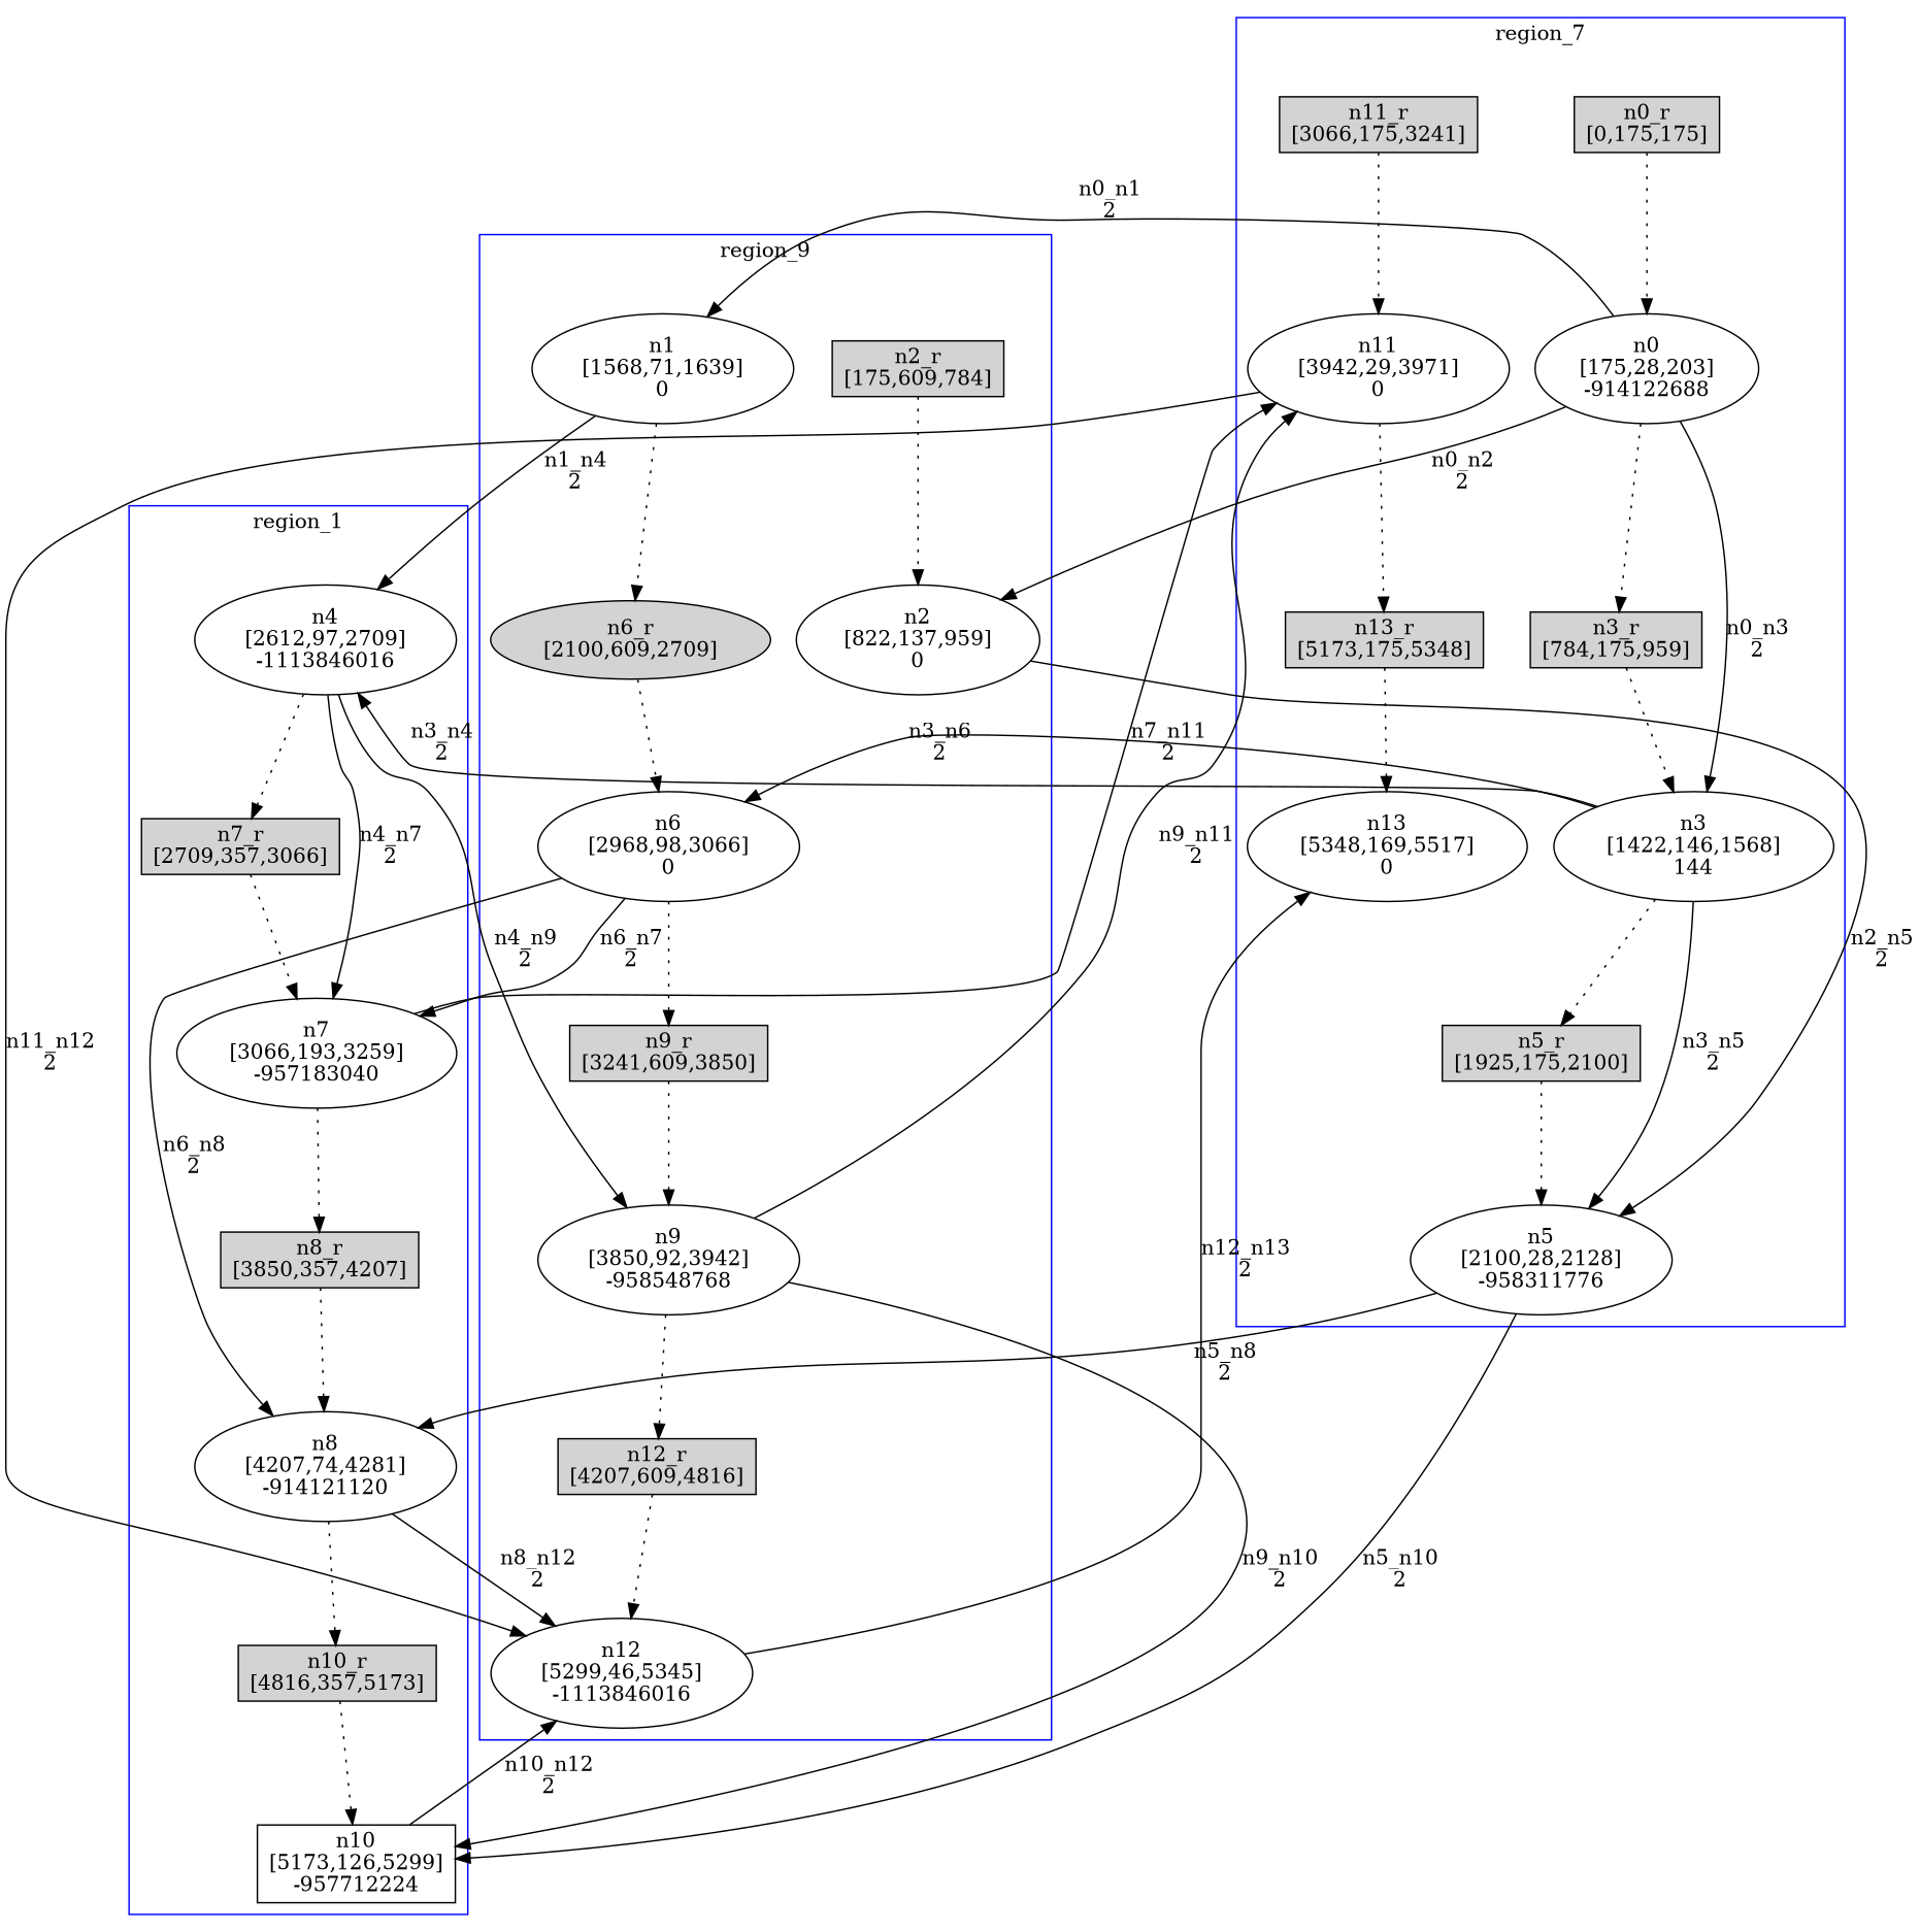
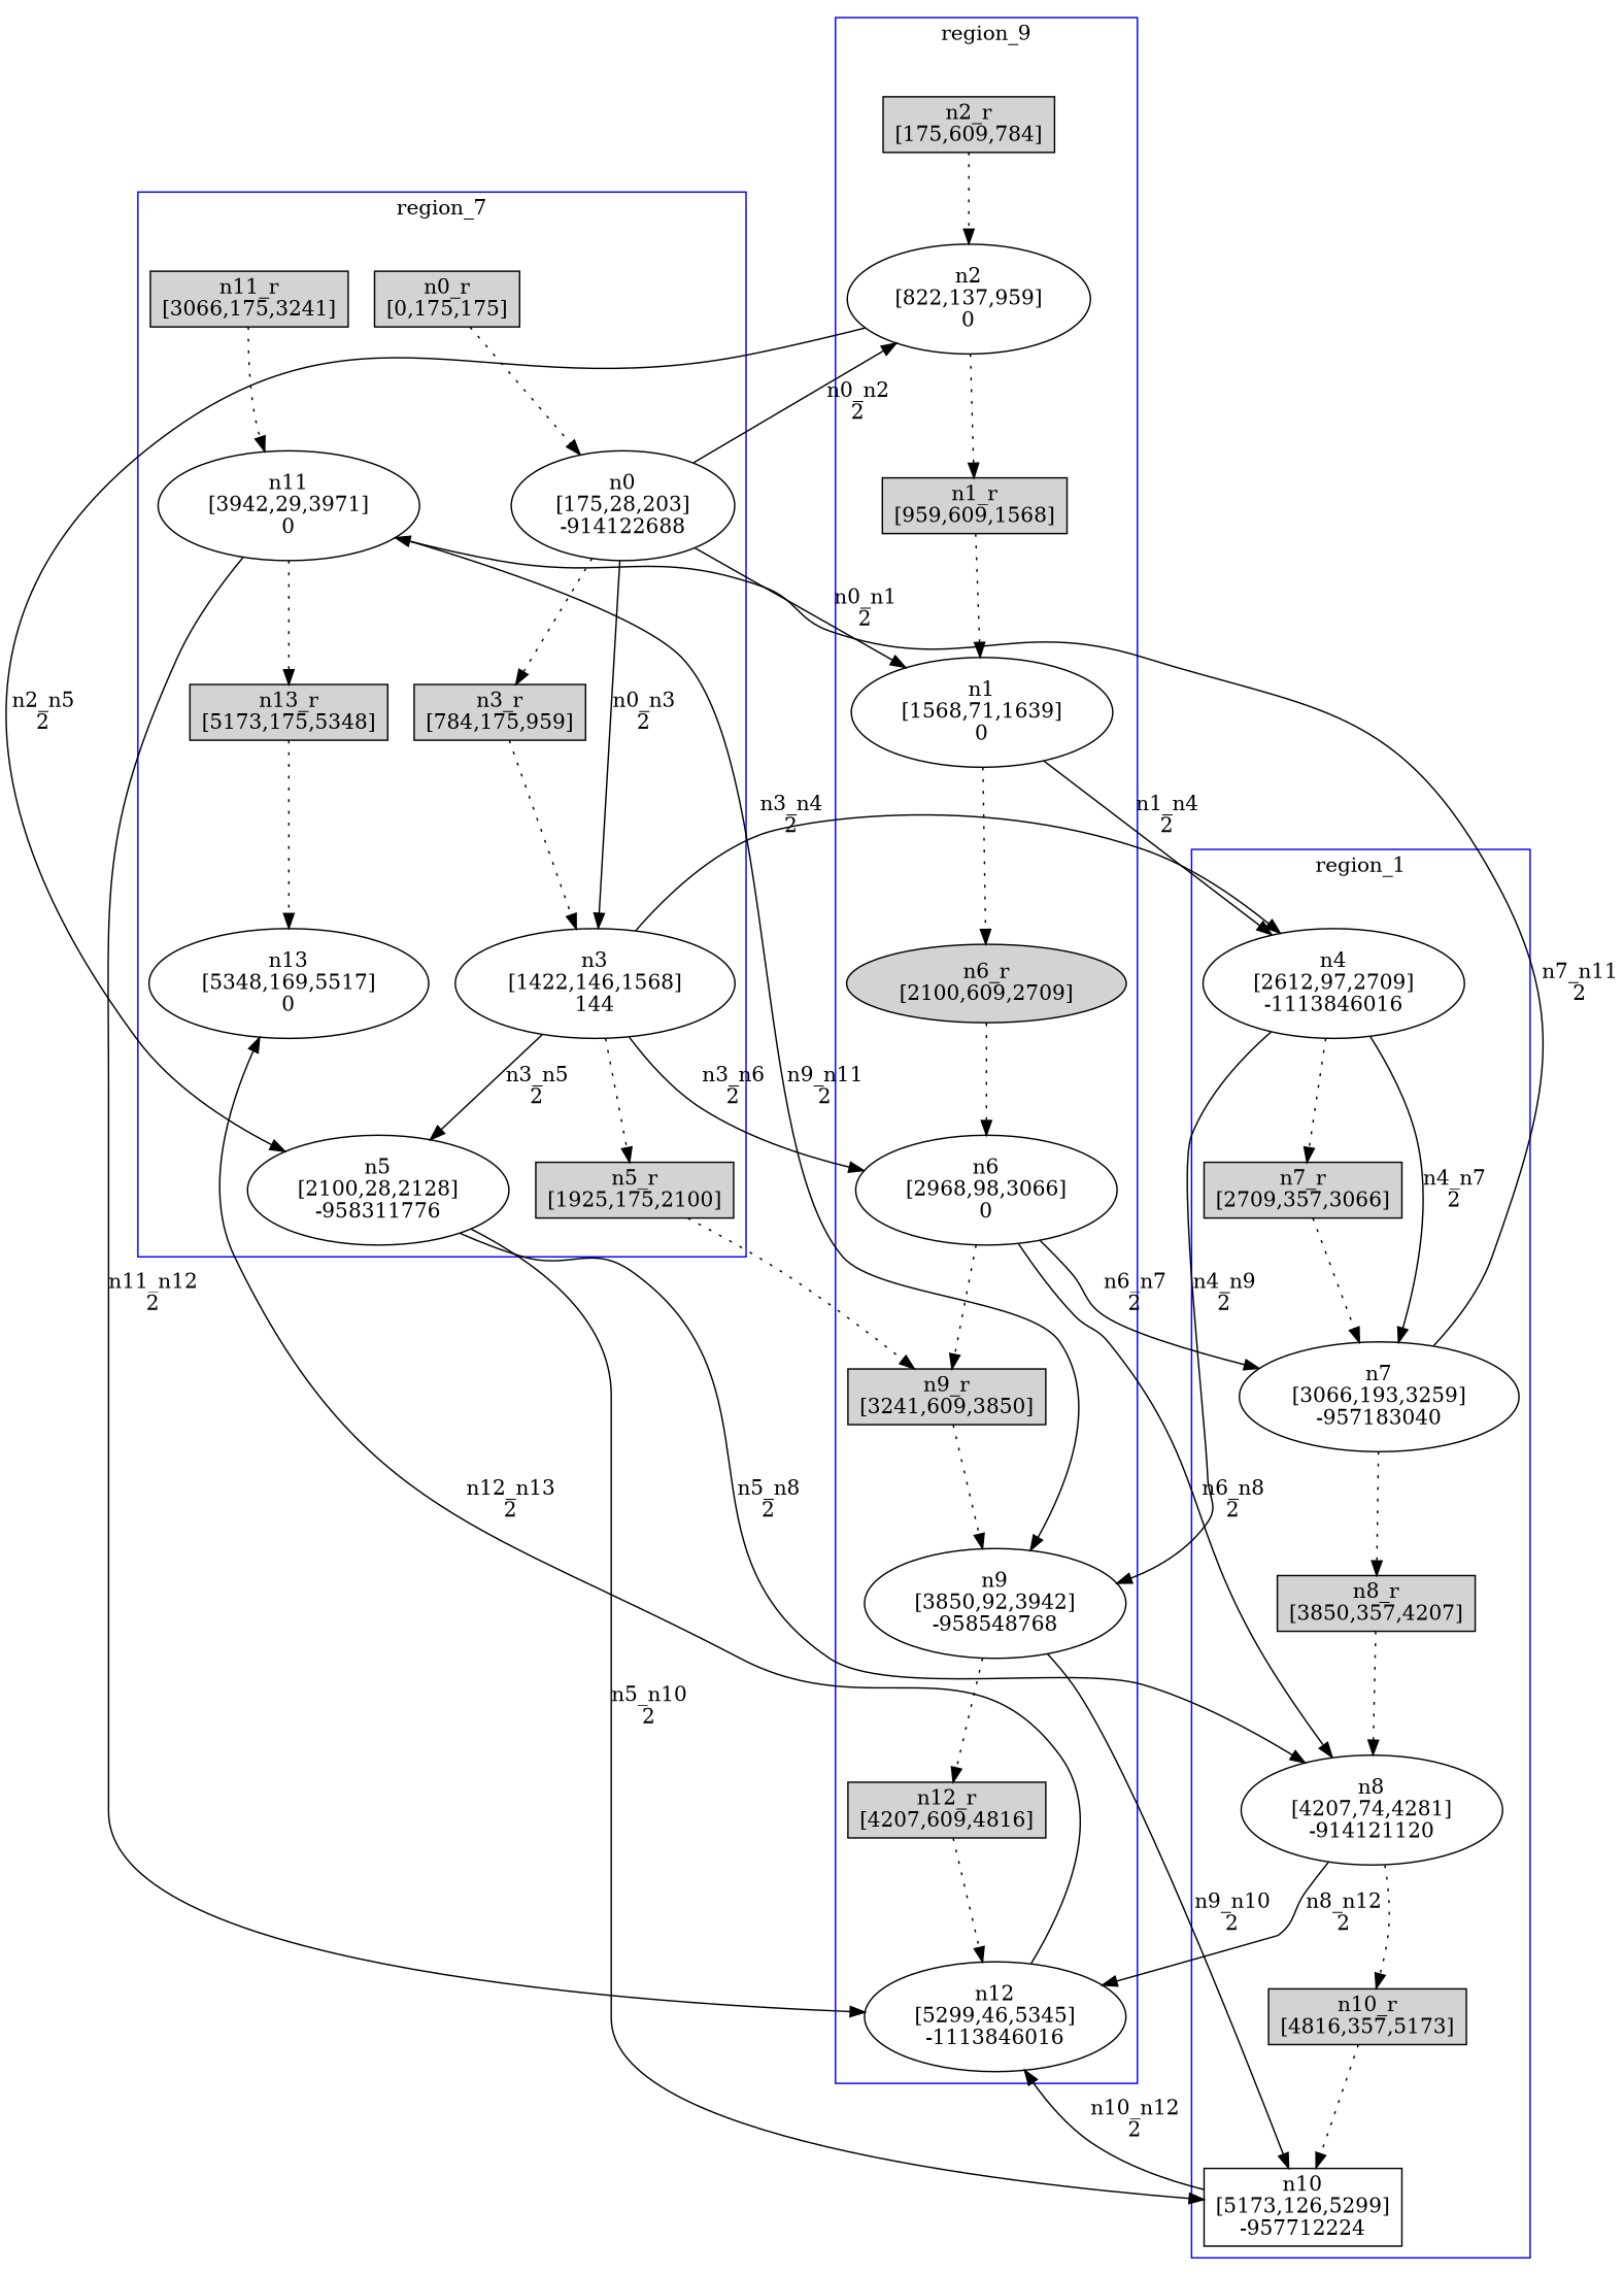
  digraph {
    edge [style=dotted]
    n1 [label="n0_r\n[0,175,175]" shape=box style=filled]
    n2 [label="n0\n[175,28,203]\n-914122688"]
    n3 [label="n3_r\n[784,175,959]" shape=box style=filled]
    n4 [label="n3\n[1422,146,1568]\n144"]
    n5 [label="n5_r\n[1925,175,2100]" shape=box style=filled]
    n6 [label="n5\n[2100,28,2128]\n-958311776"]
    n7 [label="n11_r\n[3066,175,3241]" shape=box style=filled]
    n8 [label="n11\n[3942,29,3971]\n0"]
    n9 [label="n13_r\n[5173,175,5348]" shape=box style=filled]
    n10 [label="n13\n[5348,169,5517]\n0"]
    n11 [label="n4\n[2612,97,2709]\n-1113846016"]
    n12 [label="n7_r\n[2709,357,3066]" shape=box style=filled]
    n13 [label="n7\n[3066,193,3259]\n-957183040"]
    n14 [label="n8_r\n[3850,357,4207]" shape=box style=filled]
    n15 [label="n8\n[4207,74,4281]\n-914121120"]
    n16 [label="n10_r\n[4816,357,5173]" shape=box style=filled]
    n17 [label="n10\n[5173,126,5299]\n-957712224" shape=box]
    n18 [label="n2_r\n[175,609,784]" shape=box style=filled]
    n19 [label="n2\n[822,137,959]\n0"]
+   n20 [label="n1_r\n[959,609,1568]" shape=box style=filled]
    n21 [label="n1\n[1568,71,1639]\n0"]
    n22 [label="n6_r\n[2100,609,2709]" shape=ellipse style=filled]
    n23 [label="n6\n[2968,98,3066]\n0"]
    n24 [label="n9_r\n[3241,609,3850]" shape=box style=filled]
    n25 [label="n9\n[3850,92,3942]\n-958548768"]
    n26 [label="n12_r\n[4207,609,4816]" shape=box style=filled]
    n27 [label="n12\n[5299,46,5345]\n-1113846016"]
    subgraph cluster_1 {
      color=blue
      label=region_7
      stytle=filled
      n1
      n2
      n3
      n4
      n5
      n6
      n7
      n8
      n9
      n10
    }
    subgraph cluster_2 {
      color=blue
      label=region_1
      stytle=filled
      n11
      n12
      n13
      n14
      n15
      n16
      n17
    }
    subgraph cluster_3 {
      color=blue
      label=region_9
      stytle=filled
      n18
      n19
+     n20
      n21
      n22
      n23
      n24
      n25
      n26
      n27
    }
    n1 -> n2
    n2 -> n3
    n2 -> n4 [label="n0_n3\n2" style=""]
    n2 -> n19 [label="n0_n2\n2" style=""]
    n2 -> n21 [label="n0_n1\n2" style=""]
    n3 -> n4
    n4 -> n5
    n4 -> n6 [label="n3_n5\n2" style=""]
    n4 -> n11 [label="n3_n4\n2" style=""]
    n4 -> n23 [label="n3_n6\n2" style=""]
-   n5 -> n6
+   n5 -> n24
    n6 -> n15 [label="n5_n8\n2" style=""]
    n6 -> n17 [label="n5_n10\n2" style=""]
    n7 -> n8
    n8 -> n9
    n8 -> n27 [label="n11_n12\n2" style=""]
    n9 -> n10
    n11 -> n12
    n11 -> n13 [label="n4_n7\n2" style=""]
    n11 -> n25 [label="n4_n9\n2" style=""]
    n12 -> n13
    n13 -> n8 [label="n7_n11\n2" style=""]
    n13 -> n14
    n14 -> n15
    n15 -> n16
    n15 -> n27 [label="n8_n12\n2" style=""]
    n16 -> n17
    n17 -> n27 [label="n10_n12\n2" style=""]
    n18 -> n19
    n19 -> n6 [label="n2_n5\n2" style=""]
+   n19 -> n20
+   n20 -> n21
    n21 -> n11 [label="n1_n4\n2" style=""]
    n21 -> n22
    n22 -> n23
    n23 -> n13 [label="n6_n7\n2" style=""]
    n23 -> n15 [label="n6_n8\n2" style=""]
    n23 -> n24
    n24 -> n25
-   n25 -> n8 [label="n9_n11\n2" style=""]
+   n8 -> n25 [label="n9_n11\n2" style=""]
    n25 -> n17 [label="n9_n10\n2" style=""]
    n25 -> n26
    n26 -> n27
    n27 -> n10 [label="n12_n13\n2" style=""]
  }
